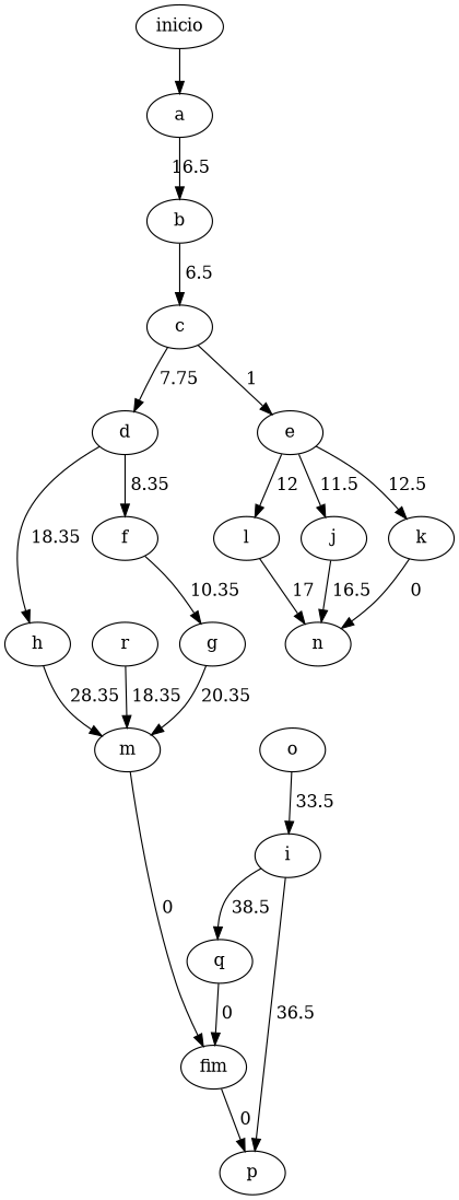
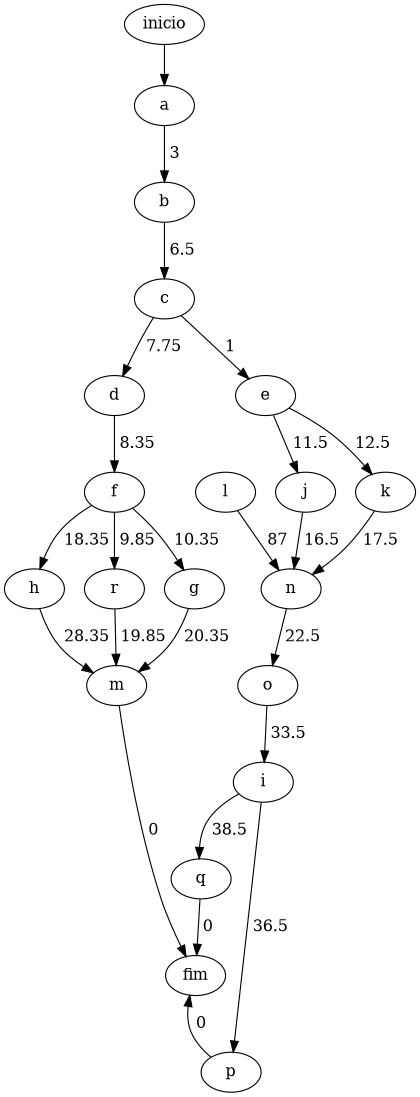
  digraph {
    fontname="DejaVu Serif"
    node [fontname="DejaVu Serif"]
    edge [fontname="DejaVu Serif"]
    inicio
    a
    b
    c
    d
    e
    f
    j
    k
    l
    g
    h
    r
    n
    m
    fim
    o
    i
    p
    q
    inicio -> a
-   a -> b [label=" 16.5"]
+   a -> b [label=" 3"]
    b -> c [label=" 6.5"]
    c -> d [label=" 7.75"]
    c -> e [label=" 1"]
    d -> f [label=" 8.35"]
    e -> j [label=" 11.5"]
    e -> k [label=" 12.5"]
-   e -> l [label=" 12"]
    f -> g [label=" 10.35"]
-   d -> h [label=" 18.35"]
+   f -> h [label=" 18.35"]
+   f -> r [label=" 9.85"]
    j -> n [label=" 16.5"]
-   k -> n [label=" 0"]
-   l -> n [label=" 17"]
+   k -> n [label=" 17.5"]
+   l -> n [label=" 87"]
    g -> m [label=" 20.35"]
    h -> m [label=" 28.35"]
-   r -> m [label=" 18.35"]
+   r -> m [label=" 19.85"]
+   n -> o [label=" 22.5"]
    m -> fim [label=" 0"]
    o -> i [label=" 33.5"]
    i -> p [label=" 36.5"]
    i -> q [label=" 38.5"]
-   fim -> p [label=" 0"]
+   p -> fim [label=" 0"]
    q -> fim [label=" 0"]
  }
